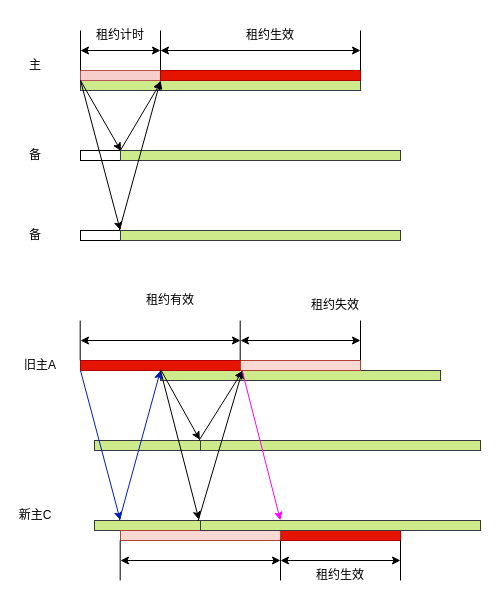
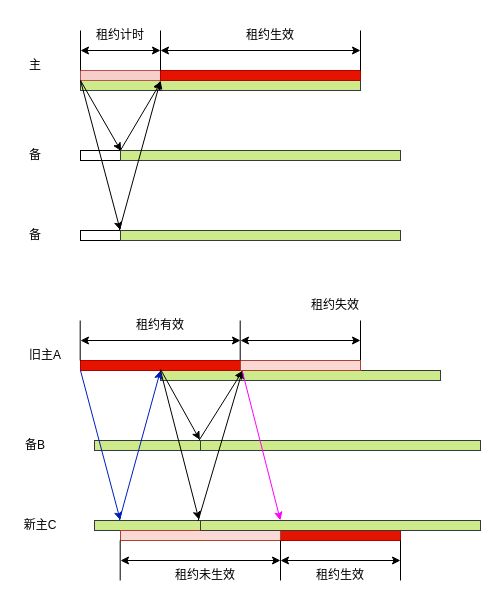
  <mxCell id="0" />
  <mxCell id="1" parent="0" />
  <mxCell id="2" value="" style="rounded=0;whiteSpace=wrap;html=1;fillColor=#cdeb8b;strokeColor=#36393d;" vertex="1" parent="1"><mxGeometry x="160" y="370" width="280" height="10" as="geometry" /></mxCell>
  <mxCell id="3" value="" style="rounded=0;whiteSpace=wrap;html=1;fillColor=#cdeb8b;strokeColor=#36393d;" vertex="1" parent="1"><mxGeometry x="80" y="80" width="280" height="10" as="geometry" /></mxCell>
  <mxCell id="4" value="" style="rounded=0;whiteSpace=wrap;html=1;fillColor=#f8cecc;strokeColor=#b85450;" vertex="1" parent="1"><mxGeometry x="80" y="70" width="280" height="10" as="geometry" /></mxCell>
  <mxCell id="5" value="" style="rounded=0;whiteSpace=wrap;html=1;" vertex="1" parent="1"><mxGeometry x="80" y="150" width="280" height="10" as="geometry" /></mxCell>
  <mxCell id="6" value="" style="rounded=0;whiteSpace=wrap;html=1;" vertex="1" parent="1"><mxGeometry x="80" y="230" width="280" height="10" as="geometry" /></mxCell>
  <mxCell id="7" value="" style="endArrow=classic;html=1;rounded=0;exitX=0;exitY=1;exitDx=0;exitDy=0;entryX=0.145;entryY=0.059;entryDx=0;entryDy=0;entryPerimeter=0;" edge="1" parent="1" source="4" target="5"><mxGeometry width="50" height="50" relative="1" as="geometry"><mxPoint x="430" y="60" as="sourcePoint" /><mxPoint x="480" y="10" as="targetPoint" /></mxGeometry></mxCell>
  <mxCell id="8" value="" style="endArrow=classic;html=1;rounded=0;entryX=0.142;entryY=-0.028;entryDx=0;entryDy=0;entryPerimeter=0;" edge="1" parent="1" target="6"><mxGeometry width="50" height="50" relative="1" as="geometry"><mxPoint x="80" y="80" as="sourcePoint" /><mxPoint x="610" y="80" as="targetPoint" /></mxGeometry></mxCell>
  <mxCell id="9" value="" style="endArrow=classic;html=1;rounded=0;exitX=0.142;exitY=0.016;exitDx=0;exitDy=0;exitPerimeter=0;entryX=0.288;entryY=1.103;entryDx=0;entryDy=0;entryPerimeter=0;" edge="1" parent="1" source="5" target="4"><mxGeometry width="50" height="50" relative="1" as="geometry"><mxPoint x="550" y="90" as="sourcePoint" /><mxPoint x="600" y="40" as="targetPoint" /></mxGeometry></mxCell>
  <mxCell id="10" value="" style="rounded=0;whiteSpace=wrap;html=1;fillColor=#cdeb8b;strokeColor=#36393d;" vertex="1" parent="1"><mxGeometry x="120" y="150" width="280" height="10" as="geometry" /></mxCell>
  <mxCell id="11" value="" style="rounded=0;whiteSpace=wrap;html=1;fillColor=#cdeb8b;strokeColor=#36393d;" vertex="1" parent="1"><mxGeometry x="120" y="230" width="280" height="10" as="geometry" /></mxCell>
  <mxCell id="12" value="" style="rounded=0;whiteSpace=wrap;html=1;fillColor=#e51400;fontColor=#ffffff;strokeColor=#B20000;" vertex="1" parent="1"><mxGeometry x="160" y="70" width="200" height="10" as="geometry" /></mxCell>
  <mxCell id="13" value="主" style="text;html=1;strokeColor=none;fillColor=none;align=center;verticalAlign=middle;whiteSpace=wrap;rounded=0;" vertex="1" parent="1"><mxGeometry x="20" y="50" width="30" height="30" as="geometry" /></mxCell>
  <mxCell id="14" value="备" style="text;html=1;strokeColor=none;fillColor=none;align=center;verticalAlign=middle;whiteSpace=wrap;rounded=0;" vertex="1" parent="1"><mxGeometry x="20" y="140" width="30" height="30" as="geometry" /></mxCell>
  <mxCell id="15" value="备" style="text;html=1;strokeColor=none;fillColor=none;align=center;verticalAlign=middle;whiteSpace=wrap;rounded=0;" vertex="1" parent="1"><mxGeometry x="20" y="220" width="30" height="30" as="geometry" /></mxCell>
  <mxCell id="16" value="" style="endArrow=classic;html=1;rounded=0;exitX=0.139;exitY=-0.028;exitDx=0;exitDy=0;exitPerimeter=0;entryX=0;entryY=1;entryDx=0;entryDy=0;" edge="1" parent="1" source="6" target="12"><mxGeometry width="50" height="50" relative="1" as="geometry"><mxPoint x="510" y="170" as="sourcePoint" /><mxPoint x="560" y="120" as="targetPoint" /></mxGeometry></mxCell>
  <mxCell id="17" value="" style="endArrow=none;html=1;rounded=0;exitX=0;exitY=0;exitDx=0;exitDy=0;" edge="1" parent="1" source="4"><mxGeometry width="50" height="50" relative="1" as="geometry"><mxPoint x="70" y="70" as="sourcePoint" /><mxPoint x="80" y="30" as="targetPoint" /></mxGeometry></mxCell>
  <mxCell id="18" value="" style="endArrow=none;html=1;rounded=0;exitX=0;exitY=0;exitDx=0;exitDy=0;" edge="1" parent="1" source="12"><mxGeometry width="50" height="50" relative="1" as="geometry"><mxPoint x="140" y="80" as="sourcePoint" /><mxPoint x="160" y="30" as="targetPoint" /></mxGeometry></mxCell>
  <mxCell id="19" value="" style="endArrow=classic;startArrow=classic;html=1;rounded=0;" edge="1" parent="1"><mxGeometry width="50" height="50" relative="1" as="geometry"><mxPoint x="80" y="50" as="sourcePoint" /><mxPoint x="160" y="50" as="targetPoint" /></mxGeometry></mxCell>
  <mxCell id="20" value="租约计时" style="text;html=1;strokeColor=none;fillColor=none;align=center;verticalAlign=middle;whiteSpace=wrap;rounded=0;" vertex="1" parent="1"><mxGeometry x="90" y="20" width="60" height="30" as="geometry" /></mxCell>
  <mxCell id="21" value="" style="endArrow=none;html=1;rounded=0;exitX=0;exitY=0;exitDx=0;exitDy=0;" edge="1" parent="1"><mxGeometry width="50" height="50" relative="1" as="geometry"><mxPoint x="360" y="70" as="sourcePoint" /><mxPoint x="360" y="30" as="targetPoint" /></mxGeometry></mxCell>
  <mxCell id="22" value="" style="endArrow=classic;startArrow=classic;html=1;rounded=0;" edge="1" parent="1"><mxGeometry width="50" height="50" relative="1" as="geometry"><mxPoint x="160" y="50" as="sourcePoint" /><mxPoint x="360" y="50" as="targetPoint" /></mxGeometry></mxCell>
  <mxCell id="23" value="租约生效" style="text;html=1;strokeColor=none;fillColor=none;align=center;verticalAlign=middle;whiteSpace=wrap;rounded=0;" vertex="1" parent="1"><mxGeometry x="240" y="20" width="60" height="30" as="geometry" /></mxCell>
  <mxCell id="24" value="" style="rounded=0;whiteSpace=wrap;html=1;fillColor=#e51400;strokeColor=#B20000;fontColor=#ffffff;" vertex="1" parent="1"><mxGeometry x="80" y="360" width="280" height="10" as="geometry" /></mxCell>
  <mxCell id="25" value="" style="rounded=0;whiteSpace=wrap;html=1;fillColor=#cdeb8b;strokeColor=#36393d;" vertex="1" parent="1"><mxGeometry x="94" y="440" width="280" height="10" as="geometry" /></mxCell>
  <mxCell id="26" value="" style="rounded=0;whiteSpace=wrap;html=1;fillColor=#cdeb8b;strokeColor=#36393d;" vertex="1" parent="1"><mxGeometry x="94" y="520" width="280" height="10" as="geometry" /></mxCell>
- <mxCell id="27" value="旧主A" style="text;html=1;strokeColor=none;fillColor=none;align=center;verticalAlign=middle;whiteSpace=wrap;rounded=0;" vertex="1" parent="1"><mxGeometry x="20" y="350" width="40" height="30" as="geometry" /></mxCell>
- <mxCell id="29" value="新主C" style="text;html=1;strokeColor=none;fillColor=none;align=center;verticalAlign=middle;whiteSpace=wrap;rounded=0;" vertex="1" parent="1"><mxGeometry x="15" y="500" width="40" height="30" as="geometry" /></mxCell>
+ <mxCell id="27" value="旧主A" style="text;html=1;strokeColor=none;fillColor=none;align=center;verticalAlign=middle;whiteSpace=wrap;rounded=0;" vertex="1" parent="1"><mxGeometry x="25" y="340" width="40" height="30" as="geometry" /></mxCell>
+ <mxCell id="28" value="备B" style="text;html=1;strokeColor=none;fillColor=none;align=center;verticalAlign=middle;whiteSpace=wrap;rounded=0;" vertex="1" parent="1"><mxGeometry x="20" y="430" width="30" height="30" as="geometry" /></mxCell>
+ <mxCell id="29" value="新主C" style="text;html=1;strokeColor=none;fillColor=none;align=center;verticalAlign=middle;whiteSpace=wrap;rounded=0;" vertex="1" parent="1"><mxGeometry x="20" y="510" width="40" height="30" as="geometry" /></mxCell>
  <mxCell id="30" value="租约失效" style="text;html=1;strokeColor=none;fillColor=none;align=center;verticalAlign=middle;whiteSpace=wrap;rounded=0;" vertex="1" parent="1"><mxGeometry x="305" y="290" width="60" height="30" as="geometry" /></mxCell>
  <mxCell id="31" value="" style="endArrow=none;html=1;rounded=0;exitX=0;exitY=0;exitDx=0;exitDy=0;" edge="1" parent="1"><mxGeometry width="50" height="50" relative="1" as="geometry"><mxPoint x="360" y="360" as="sourcePoint" /><mxPoint x="360" y="320" as="targetPoint" /></mxGeometry></mxCell>
  <mxCell id="32" value="" style="endArrow=classic;startArrow=classic;html=1;rounded=0;" edge="1" parent="1"><mxGeometry width="50" height="50" relative="1" as="geometry"><mxPoint x="240" y="340" as="sourcePoint" /><mxPoint x="360" y="340" as="targetPoint" /></mxGeometry></mxCell>
  <mxCell id="33" value="" style="endArrow=classic;html=1;rounded=0;entryX=0.142;entryY=-0.028;entryDx=0;entryDy=0;entryPerimeter=0;fillColor=#0050ef;strokeColor=#001DBC;" edge="1" parent="1"><mxGeometry width="50" height="50" relative="1" as="geometry"><mxPoint x="80" y="370" as="sourcePoint" /><mxPoint x="119.76" y="519.72" as="targetPoint" /></mxGeometry></mxCell>
  <mxCell id="34" value="" style="endArrow=classic;html=1;rounded=0;exitX=0.139;exitY=-0.028;exitDx=0;exitDy=0;exitPerimeter=0;entryX=0;entryY=1;entryDx=0;entryDy=0;fillColor=#0050ef;strokeColor=#001DBC;" edge="1" parent="1"><mxGeometry width="50" height="50" relative="1" as="geometry"><mxPoint x="118.92" y="519.72" as="sourcePoint" /><mxPoint x="160" y="370" as="targetPoint" /></mxGeometry></mxCell>
  <mxCell id="35" value="" style="endArrow=classic;html=1;rounded=0;exitX=0.286;exitY=0.895;exitDx=0;exitDy=0;exitPerimeter=0;entryX=0.376;entryY=-0.07;entryDx=0;entryDy=0;entryPerimeter=0;" edge="1" parent="1" source="24" target="25"><mxGeometry width="50" height="50" relative="1" as="geometry"><mxPoint x="440" y="340" as="sourcePoint" /><mxPoint x="490" y="290" as="targetPoint" /></mxGeometry></mxCell>
  <mxCell id="36" value="" style="endArrow=classic;html=1;rounded=0;entryX=0.373;entryY=-0.086;entryDx=0;entryDy=0;entryPerimeter=0;fillColor=#6a00ff;strokeColor=#000000;" edge="1" parent="1" target="26"><mxGeometry width="50" height="50" relative="1" as="geometry"><mxPoint x="160" y="370" as="sourcePoint" /><mxPoint x="208.72" y="448.71" as="targetPoint" /></mxGeometry></mxCell>
  <mxCell id="37" value="" style="endArrow=classic;html=1;rounded=0;exitX=0.373;exitY=0.001;exitDx=0;exitDy=0;exitPerimeter=0;entryX=0.58;entryY=1.001;entryDx=0;entryDy=0;entryPerimeter=0;" edge="1" parent="1" source="25" target="24"><mxGeometry width="50" height="50" relative="1" as="geometry"><mxPoint x="520" y="390" as="sourcePoint" /><mxPoint x="570" y="340" as="targetPoint" /></mxGeometry></mxCell>
  <mxCell id="38" value="" style="rounded=0;whiteSpace=wrap;html=1;fillColor=#e51400;strokeColor=#B20000;fontColor=#ffffff;" vertex="1" parent="1"><mxGeometry x="120" y="530" width="280" height="10" as="geometry" /></mxCell>
  <mxCell id="39" value="" style="rounded=0;whiteSpace=wrap;html=1;fillColor=#fad9d5;strokeColor=#ae4132;" vertex="1" parent="1"><mxGeometry x="120" y="530" width="160" height="10" as="geometry" /></mxCell>
  <mxCell id="40" value="" style="rounded=0;whiteSpace=wrap;html=1;fillColor=#cdeb8b;strokeColor=#36393d;" vertex="1" parent="1"><mxGeometry x="200" y="440" width="280" height="10" as="geometry" /></mxCell>
  <mxCell id="41" value="" style="rounded=0;whiteSpace=wrap;html=1;fillColor=#cdeb8b;strokeColor=#36393d;" vertex="1" parent="1"><mxGeometry x="200" y="520" width="280" height="10" as="geometry" /></mxCell>
  <mxCell id="42" value="" style="endArrow=classic;html=1;rounded=0;exitX=0.37;exitY=0.045;exitDx=0;exitDy=0;exitPerimeter=0;entryX=0.579;entryY=0.967;entryDx=0;entryDy=0;entryPerimeter=0;fillColor=#ffff88;strokeColor=#000000;" edge="1" parent="1" source="26" target="24"><mxGeometry width="50" height="50" relative="1" as="geometry"><mxPoint x="500" y="440" as="sourcePoint" /><mxPoint x="550" y="390" as="targetPoint" /></mxGeometry></mxCell>
  <mxCell id="43" value="" style="endArrow=classic;html=1;rounded=0;exitX=0.577;exitY=0.981;exitDx=0;exitDy=0;exitPerimeter=0;entryX=0.664;entryY=-0.019;entryDx=0;entryDy=0;entryPerimeter=0;strokeColor=#FF00FF;" edge="1" parent="1" source="24" target="26"><mxGeometry width="50" height="50" relative="1" as="geometry"><mxPoint x="510" y="410" as="sourcePoint" /><mxPoint x="560" y="360" as="targetPoint" /></mxGeometry></mxCell>
  <mxCell id="44" value="" style="rounded=0;whiteSpace=wrap;html=1;fillColor=#fad9d5;strokeColor=#ae4132;" vertex="1" parent="1"><mxGeometry x="240" y="360" width="120" height="10" as="geometry" /></mxCell>
+ <mxCell id="45" value="租约未生效" style="text;html=1;strokeColor=none;fillColor=none;align=center;verticalAlign=middle;whiteSpace=wrap;rounded=0;" vertex="1" parent="1"><mxGeometry x="170" y="560" width="70" height="30" as="geometry" /></mxCell>
  <mxCell id="46" value="" style="endArrow=none;html=1;rounded=0;exitX=0;exitY=0;exitDx=0;exitDy=0;" edge="1" parent="1"><mxGeometry width="50" height="50" relative="1" as="geometry"><mxPoint x="239.7" y="360" as="sourcePoint" /><mxPoint x="239.7" y="320" as="targetPoint" /></mxGeometry></mxCell>
  <mxCell id="47" value="" style="endArrow=none;html=1;rounded=0;exitX=0;exitY=0;exitDx=0;exitDy=0;" edge="1" parent="1"><mxGeometry width="50" height="50" relative="1" as="geometry"><mxPoint x="119.7" y="580" as="sourcePoint" /><mxPoint x="119.7" y="540" as="targetPoint" /></mxGeometry></mxCell>
  <mxCell id="48" value="" style="endArrow=none;html=1;rounded=0;exitX=0;exitY=0;exitDx=0;exitDy=0;" edge="1" parent="1"><mxGeometry width="50" height="50" relative="1" as="geometry"><mxPoint x="280" y="580" as="sourcePoint" /><mxPoint x="280" y="540" as="targetPoint" /></mxGeometry></mxCell>
  <mxCell id="49" value="" style="endArrow=classic;startArrow=classic;html=1;rounded=0;" edge="1" parent="1"><mxGeometry width="50" height="50" relative="1" as="geometry"><mxPoint x="120" y="560" as="sourcePoint" /><mxPoint x="280" y="560" as="targetPoint" /></mxGeometry></mxCell>
  <mxCell id="50" value="" style="endArrow=none;html=1;rounded=0;exitX=0;exitY=0;exitDx=0;exitDy=0;" edge="1" parent="1"><mxGeometry width="50" height="50" relative="1" as="geometry"><mxPoint x="79.7" y="360" as="sourcePoint" /><mxPoint x="79.7" y="320" as="targetPoint" /></mxGeometry></mxCell>
  <mxCell id="51" value="" style="endArrow=classic;startArrow=classic;html=1;rounded=0;" edge="1" parent="1"><mxGeometry width="50" height="50" relative="1" as="geometry"><mxPoint x="80" y="340" as="sourcePoint" /><mxPoint x="240" y="340" as="targetPoint" /></mxGeometry></mxCell>
- <mxCell id="52" value="租约有效" style="text;html=1;strokeColor=none;fillColor=none;align=center;verticalAlign=middle;whiteSpace=wrap;rounded=0;" vertex="1" parent="1"><mxGeometry x="140" y="285" width="60" height="30" as="geometry" /></mxCell>
+ <mxCell id="52" value="租约有效" style="text;html=1;strokeColor=none;fillColor=none;align=center;verticalAlign=middle;whiteSpace=wrap;rounded=0;" vertex="1" parent="1"><mxGeometry x="130" y="310" width="60" height="30" as="geometry" /></mxCell>
  <mxCell id="53" value="" style="endArrow=none;html=1;rounded=0;exitX=0;exitY=0;exitDx=0;exitDy=0;" edge="1" parent="1"><mxGeometry width="50" height="50" relative="1" as="geometry"><mxPoint x="400" y="580" as="sourcePoint" /><mxPoint x="400" y="540" as="targetPoint" /></mxGeometry></mxCell>
  <mxCell id="54" value="" style="endArrow=classic;startArrow=classic;html=1;rounded=0;" edge="1" parent="1"><mxGeometry width="50" height="50" relative="1" as="geometry"><mxPoint x="280" y="560" as="sourcePoint" /><mxPoint x="400" y="560" as="targetPoint" /></mxGeometry></mxCell>
  <mxCell id="55" value="租约生效" style="text;html=1;strokeColor=none;fillColor=none;align=center;verticalAlign=middle;whiteSpace=wrap;rounded=0;" vertex="1" parent="1"><mxGeometry x="305" y="560" width="70" height="30" as="geometry" /></mxCell>
